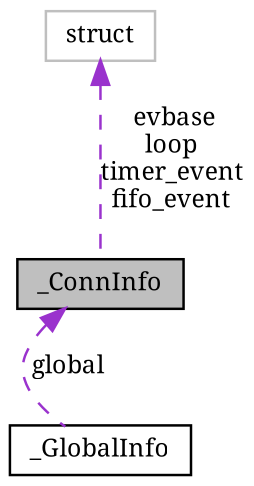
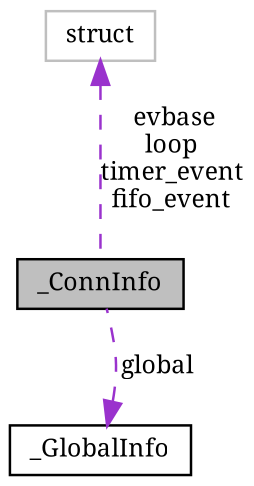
  digraph {
    fontname="Noto Serif"
    node [color=black fillcolor=white fontname="Noto Serif" fontsize=10 shape=record style=filled]
    edge [color=darkorchid3 dir=back fontname="Noto Serif" fontsize=10 labelfontname=Helvetica labelfontsize=10 style=dashed]
    n1 [fillcolor=grey75 fontcolor=black height=0.2 label=_ConnInfo width=0.4]
    n2 [height=0.2 label=_GlobalInfo width=0.4]
    n3 [color=grey75 height=0.2 label=struct width=0.4]
-   n1 -> n2 [label=" global"]
+   n2 -> n1 [label=" global"]
    n3 -> n1 [label=" evbase\nloop\ntimer_event\nfifo_event"]
  }
